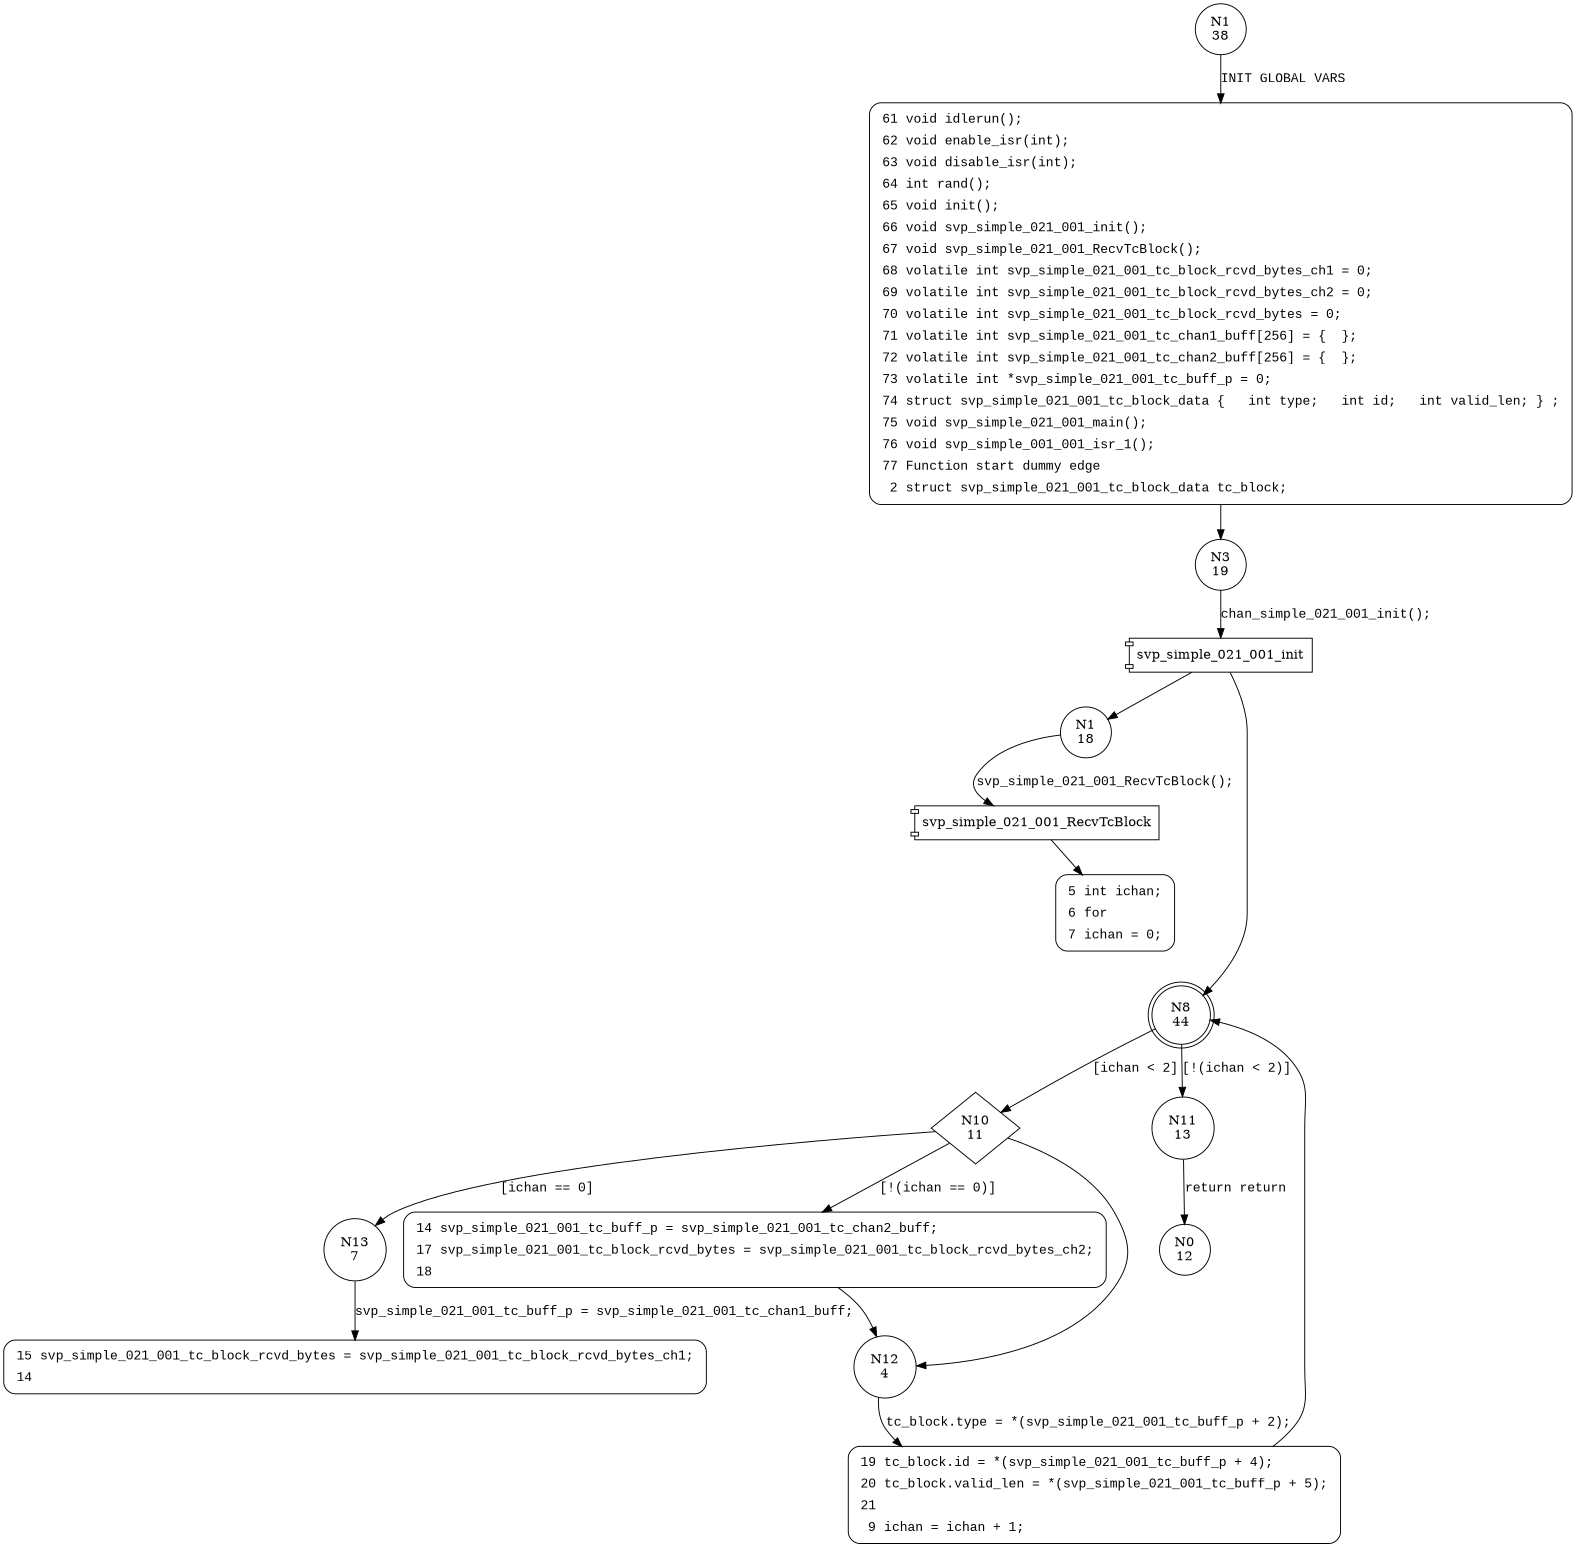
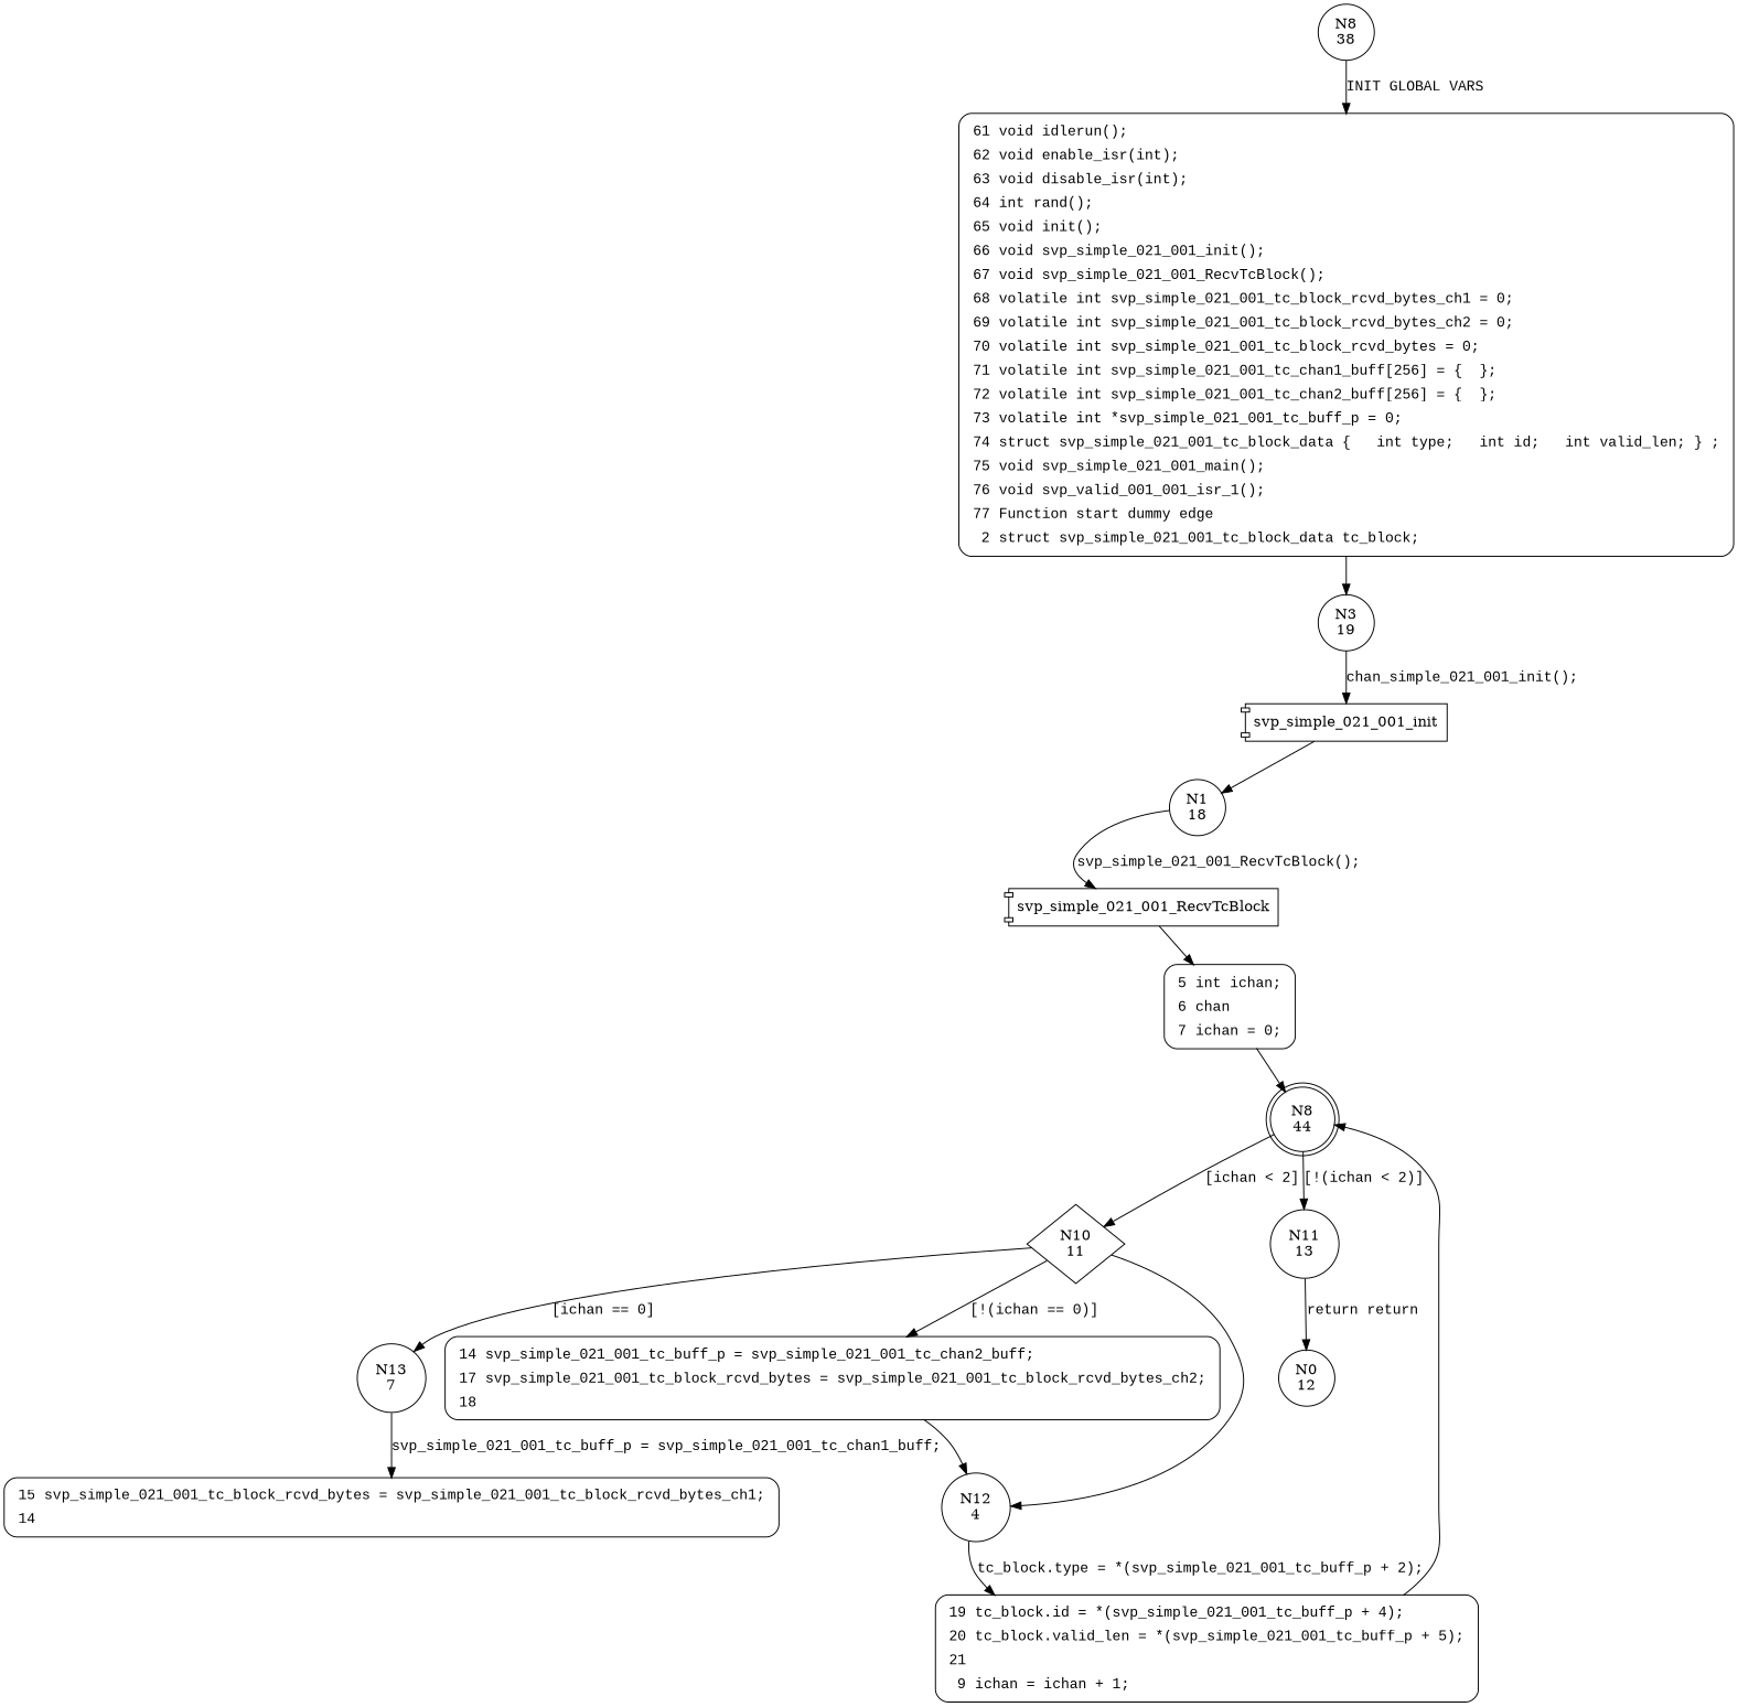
  digraph {
    node [shape=circle]
    edge [fontname="Courier New"]
-   n1 [label="N1\n38"]
-   n2 [fillcolor=white fontname="Courier New" label=<<table border="0" cellborder="0" cellpadding="3" bgcolor="white"><tr><td align="right">61</td><td align="left">void idlerun();</td></tr><tr><td align="right">62</td><td align="left">void enable_isr(int);</td></tr><tr><td align="right">63</td><td align="left">void disable_isr(int);</td></tr><tr><td align="right">64</td><td align="left">int rand();</td></tr><tr><td align="right">65</td><td align="left">void init();</td></tr><tr><td align="right">66</td><td align="left">void svp_simple_021_001_init();</td></tr><tr><td align="right">67</td><td align="left">void svp_simple_021_001_RecvTcBlock();</td></tr><tr><td align="right">68</td><td align="left">volatile int svp_simple_021_001_tc_block_rcvd_bytes_ch1 = 0;</td></tr><tr><td align="right">69</td><td align="left">volatile int svp_simple_021_001_tc_block_rcvd_bytes_ch2 = 0;</td></tr><tr><td align="right">70</td><td align="left">volatile int svp_simple_021_001_tc_block_rcvd_bytes = 0;</td></tr><tr><td align="right">71</td><td align="left">volatile int svp_simple_021_001_tc_chan1_buff[256] = &#123;  &#125;;</td></tr><tr><td align="right">72</td><td align="left">volatile int svp_simple_021_001_tc_chan2_buff[256] = &#123;  &#125;;</td></tr><tr><td align="right">73</td><td align="left">volatile int *svp_simple_021_001_tc_buff_p = 0;</td></tr><tr><td align="right">74</td><td align="left">struct svp_simple_021_001_tc_block_data &#123;   int type;   int id;   int valid_len; &#125; ;</td></tr><tr><td align="right">75</td><td align="left">void svp_simple_021_001_main();</td></tr><tr><td align="right">76</td><td align="left">void svp_simple_001_001_isr_1();</td></tr><tr><td align="right">77</td><td align="left">Function start dummy edge</td></tr><tr><td align="right">2</td><td align="left">struct svp_simple_021_001_tc_block_data tc_block;</td></tr></table>> penwidth=1 shape=Mrecord style="filled,bold"]
+   n1 [label="N8\n38"]
+   n2 [fillcolor=white fontname="Courier New" label=<<table border="0" cellborder="0" cellpadding="3" bgcolor="white"><tr><td align="right">61</td><td align="left">void idlerun();</td></tr><tr><td align="right">62</td><td align="left">void enable_isr(int);</td></tr><tr><td align="right">63</td><td align="left">void disable_isr(int);</td></tr><tr><td align="right">64</td><td align="left">int rand();</td></tr><tr><td align="right">65</td><td align="left">void init();</td></tr><tr><td align="right">66</td><td align="left">void svp_simple_021_001_init();</td></tr><tr><td align="right">67</td><td align="left">void svp_simple_021_001_RecvTcBlock();</td></tr><tr><td align="right">68</td><td align="left">volatile int svp_simple_021_001_tc_block_rcvd_bytes_ch1 = 0;</td></tr><tr><td align="right">69</td><td align="left">volatile int svp_simple_021_001_tc_block_rcvd_bytes_ch2 = 0;</td></tr><tr><td align="right">70</td><td align="left">volatile int svp_simple_021_001_tc_block_rcvd_bytes = 0;</td></tr><tr><td align="right">71</td><td align="left">volatile int svp_simple_021_001_tc_chan1_buff[256] = &#123;  &#125;;</td></tr><tr><td align="right">72</td><td align="left">volatile int svp_simple_021_001_tc_chan2_buff[256] = &#123;  &#125;;</td></tr><tr><td align="right">73</td><td align="left">volatile int *svp_simple_021_001_tc_buff_p = 0;</td></tr><tr><td align="right">74</td><td align="left">struct svp_simple_021_001_tc_block_data &#123;   int type;   int id;   int valid_len; &#125; ;</td></tr><tr><td align="right">75</td><td align="left">void svp_simple_021_001_main();</td></tr><tr><td align="right">76</td><td align="left">void svp_valid_001_001_isr_1();</td></tr><tr><td align="right">77</td><td align="left">Function start dummy edge</td></tr><tr><td align="right">2</td><td align="left">struct svp_simple_021_001_tc_block_data tc_block;</td></tr></table>> penwidth=1 shape=Mrecord style="filled,bold"]
    n3 [label="N3\n19"]
    n4 [label=svp_simple_021_001_init shape=component]
    n5 [label="N1\n18"]
    n6 [label=svp_simple_021_001_RecvTcBlock shape=component]
-   n7 [fillcolor=white fontname="Courier New" label=<<table border="0" cellborder="0" cellpadding="3" bgcolor="white"><tr><td align="right">5</td><td align="left">int ichan;</td></tr><tr><td align="right">6</td><td align="left">for</td></tr><tr><td align="right">7</td><td align="left">ichan = 0;</td></tr></table>> penwidth=1 shape=Mrecord style="filled,bold"]
+   n7 [fillcolor=white fontname="Courier New" label=<<table border="0" cellborder="0" cellpadding="3" bgcolor="white"><tr><td align="right">5</td><td align="left">int ichan;</td></tr><tr><td align="right">6</td><td align="left">chan</td></tr><tr><td align="right">7</td><td align="left">ichan = 0;</td></tr></table>> penwidth=1 shape=Mrecord style="filled,bold"]
    n8 [label="N8\n44" shape=doublecircle]
    n9 [label="N10\n11" shape=diamond]
    n10 [label="N11\n13"]
    n11 [label="N13\n7"]
    n12 [fillcolor=white fontname="Courier New" label=<<table border="0" cellborder="0" cellpadding="3" bgcolor="white"><tr><td align="right">14</td><td align="left">svp_simple_021_001_tc_buff_p = svp_simple_021_001_tc_chan2_buff;</td></tr><tr><td align="right">17</td><td align="left">svp_simple_021_001_tc_block_rcvd_bytes = svp_simple_021_001_tc_block_rcvd_bytes_ch2;</td></tr><tr><td align="right">18</td><td align="left"></td></tr></table>> penwidth=1 shape=Mrecord style="filled,bold"]
    n13 [label="N12\n4"]
    n14 [label="N0\n12"]
    n15 [fillcolor=white fontname="Courier New" label=<<table border="0" cellborder="0" cellpadding="3" bgcolor="white"><tr><td align="right">15</td><td align="left">svp_simple_021_001_tc_block_rcvd_bytes = svp_simple_021_001_tc_block_rcvd_bytes_ch1;</td></tr><tr><td align="right">14</td><td align="left"></td></tr></table>> penwidth=1 shape=Mrecord style="filled,bold"]
    n16 [fillcolor=white fontname="Courier New" label=<<table border="0" cellborder="0" cellpadding="3" bgcolor="white"><tr><td align="right">19</td><td align="left">tc_block.id = *(svp_simple_021_001_tc_buff_p + 4);</td></tr><tr><td align="right">20</td><td align="left">tc_block.valid_len = *(svp_simple_021_001_tc_buff_p + 5);</td></tr><tr><td align="right">21</td><td align="left"></td></tr><tr><td align="right">9</td><td align="left">ichan = ichan + 1;</td></tr></table>> penwidth=1 shape=Mrecord style="filled,bold"]
    n1 -> n2 [label="INIT GLOBAL VARS"]
    n2 -> n3 [fontname=""]
    n3 -> n4 [label="chan_simple_021_001_init();"]
    n4 -> n5
    n5 -> n6 [label="svp_simple_021_001_RecvTcBlock();"]
    n6 -> n7
-   n4 -> n8 [fontname=""]
+   n7 -> n8 [fontname=""]
    n8 -> n9 [label="[ichan < 2]"]
    n8 -> n10 [label="[!(ichan < 2)]"]
    n9 -> n11 [label="[ichan == 0]"]
    n9 -> n12 [label="[!(ichan == 0)]"]
    n9 -> n13 [fontname=""]
    n10 -> n14 [label="return return"]
    n11 -> n15 [label="svp_simple_021_001_tc_buff_p = svp_simple_021_001_tc_chan1_buff;"]
    n12 -> n13 [fontname=""]
    n13 -> n16 [label="tc_block.type = *(svp_simple_021_001_tc_buff_p + 2);"]
    n16 -> n8 [fontname=""]
  }
